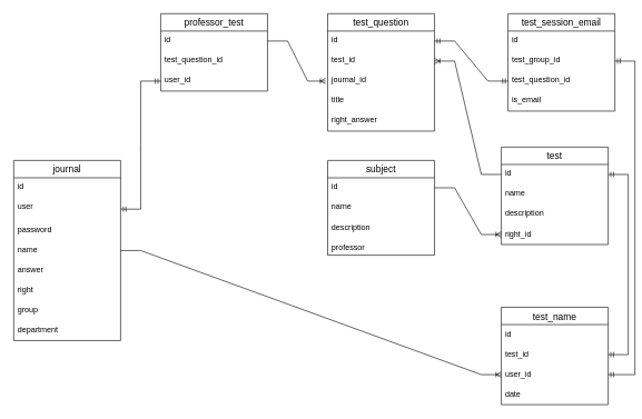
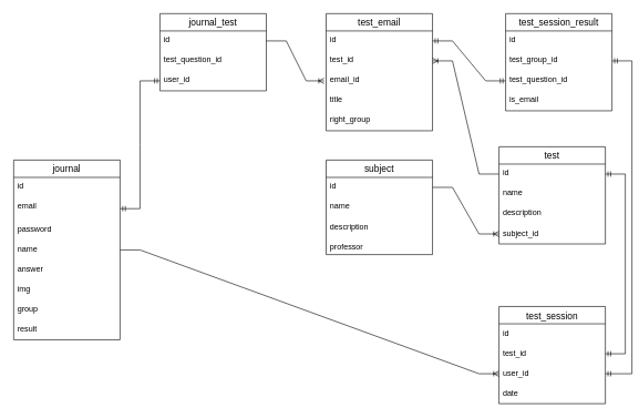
  <mxCell id="0" />
  <mxCell id="1" parent="0" />
  <mxCell id="2" value="journal" style="swimlane;fontStyle=0;childLayout=stackLayout;horizontal=1;startSize=26;horizontalStack=0;resizeParent=1;resizeParentMax=0;resizeLast=0;collapsible=1;marginBottom=0;align=center;fontSize=14;" parent="1" vertex="1"><mxGeometry x="20" y="240" width="160" height="270" as="geometry" /></mxCell>
  <mxCell id="3" value="id&#10;&#10;" style="text;strokeColor=none;fillColor=none;spacingLeft=4;spacingRight=4;overflow=hidden;rotatable=0;points=[[0,0.5],[1,0.5]];portConstraint=eastwest;fontSize=12;" parent="2" vertex="1"><mxGeometry y="26" width="160" height="30" as="geometry" /></mxCell>
- <mxCell id="4" value="user" style="text;strokeColor=none;fillColor=none;spacingLeft=4;spacingRight=4;overflow=hidden;rotatable=0;points=[[0,0.5],[1,0.5]];portConstraint=eastwest;fontSize=12;" parent="2" vertex="1"><mxGeometry y="56" width="160" height="34" as="geometry" /></mxCell>
+ <mxCell id="4" value="email" style="text;strokeColor=none;fillColor=none;spacingLeft=4;spacingRight=4;overflow=hidden;rotatable=0;points=[[0,0.5],[1,0.5]];portConstraint=eastwest;fontSize=12;" parent="2" vertex="1"><mxGeometry y="56" width="160" height="34" as="geometry" /></mxCell>
  <mxCell id="5" value="password" style="text;strokeColor=none;fillColor=none;spacingLeft=4;spacingRight=4;overflow=hidden;rotatable=0;points=[[0,0.5],[1,0.5]];portConstraint=eastwest;fontSize=12;" parent="2" vertex="1"><mxGeometry y="90" width="160" height="30" as="geometry" /></mxCell>
  <mxCell id="6" value="name" style="text;strokeColor=none;fillColor=none;spacingLeft=4;spacingRight=4;overflow=hidden;rotatable=0;points=[[0,0.5],[1,0.5]];portConstraint=eastwest;fontSize=12;" parent="2" vertex="1"><mxGeometry y="120" width="160" height="30" as="geometry" /></mxCell>
  <mxCell id="7" value="answer" style="text;strokeColor=none;fillColor=none;spacingLeft=4;spacingRight=4;overflow=hidden;rotatable=0;points=[[0,0.5],[1,0.5]];portConstraint=eastwest;fontSize=12;" parent="2" vertex="1"><mxGeometry y="150" width="160" height="30" as="geometry" /></mxCell>
- <mxCell id="8" value="right" style="text;strokeColor=none;fillColor=none;spacingLeft=4;spacingRight=4;overflow=hidden;rotatable=0;points=[[0,0.5],[1,0.5]];portConstraint=eastwest;fontSize=12;" parent="2" vertex="1"><mxGeometry y="180" width="160" height="30" as="geometry" /></mxCell>
+ <mxCell id="8" value="img" style="text;strokeColor=none;fillColor=none;spacingLeft=4;spacingRight=4;overflow=hidden;rotatable=0;points=[[0,0.5],[1,0.5]];portConstraint=eastwest;fontSize=12;" parent="2" vertex="1"><mxGeometry y="180" width="160" height="30" as="geometry" /></mxCell>
  <mxCell id="9" value="group" style="text;strokeColor=none;fillColor=none;spacingLeft=4;spacingRight=4;overflow=hidden;rotatable=0;points=[[0,0.5],[1,0.5]];portConstraint=eastwest;fontSize=12;" parent="2" vertex="1"><mxGeometry y="210" width="160" height="30" as="geometry" /></mxCell>
- <mxCell id="10" value="department" style="text;strokeColor=none;fillColor=none;spacingLeft=4;spacingRight=4;overflow=hidden;rotatable=0;points=[[0,0.5],[1,0.5]];portConstraint=eastwest;fontSize=12;" parent="2" vertex="1"><mxGeometry y="240" width="160" height="30" as="geometry" /></mxCell>
+ <mxCell id="10" value="result" style="text;strokeColor=none;fillColor=none;spacingLeft=4;spacingRight=4;overflow=hidden;rotatable=0;points=[[0,0.5],[1,0.5]];portConstraint=eastwest;fontSize=12;" parent="2" vertex="1"><mxGeometry y="240" width="160" height="30" as="geometry" /></mxCell>
  <mxCell id="11" value="" style="edgeStyle=entityRelationEdgeStyle;fontSize=12;html=1;endArrow=ERmandOne;startArrow=ERmandOne;rounded=0;entryX=0;entryY=0.5;entryDx=0;entryDy=0;" parent="1" source="4" target="33" edge="1"><mxGeometry width="100" height="100" relative="1" as="geometry"><mxPoint x="200" y="210" as="sourcePoint" /><mxPoint x="240" y="61" as="targetPoint" /></mxGeometry></mxCell>
  <mxCell id="12" value="subject" style="swimlane;fontStyle=0;childLayout=stackLayout;horizontal=1;startSize=26;horizontalStack=0;resizeParent=1;resizeParentMax=0;resizeLast=0;collapsible=1;marginBottom=0;align=center;fontSize=14;" parent="1" vertex="1"><mxGeometry x="490" y="240" width="160" height="142" as="geometry" /></mxCell>
  <mxCell id="13" value="id" style="text;strokeColor=none;fillColor=none;spacingLeft=4;spacingRight=4;overflow=hidden;rotatable=0;points=[[0,0.5],[1,0.5]];portConstraint=eastwest;fontSize=12;" parent="12" vertex="1"><mxGeometry y="26" width="160" height="30" as="geometry" /></mxCell>
  <mxCell id="14" value="name" style="text;strokeColor=none;fillColor=none;spacingLeft=4;spacingRight=4;overflow=hidden;rotatable=0;points=[[0,0.5],[1,0.5]];portConstraint=eastwest;fontSize=12;" parent="12" vertex="1"><mxGeometry y="56" width="160" height="30" as="geometry" /></mxCell>
  <mxCell id="15" value="description" style="text;strokeColor=none;fillColor=none;spacingLeft=4;spacingRight=4;overflow=hidden;rotatable=0;points=[[0,0.5],[1,0.5]];portConstraint=eastwest;fontSize=12;" parent="12" vertex="1"><mxGeometry y="86" width="160" height="30" as="geometry" /></mxCell>
  <mxCell id="16" value="professor" style="text;strokeColor=none;fillColor=none;spacingLeft=4;spacingRight=4;overflow=hidden;rotatable=0;points=[[0,0.5],[1,0.5]];portConstraint=eastwest;fontSize=12;" parent="12" vertex="1"><mxGeometry y="116" width="160" height="26" as="geometry" /></mxCell>
  <mxCell id="17" value="test" style="swimlane;fontStyle=0;childLayout=stackLayout;horizontal=1;startSize=26;horizontalStack=0;resizeParent=1;resizeParentMax=0;resizeLast=0;collapsible=1;marginBottom=0;align=center;fontSize=14;" parent="1" vertex="1"><mxGeometry x="750" y="220" width="160" height="146" as="geometry" /></mxCell>
  <mxCell id="18" value="id" style="text;strokeColor=none;fillColor=none;spacingLeft=4;spacingRight=4;overflow=hidden;rotatable=0;points=[[0,0.5],[1,0.5]];portConstraint=eastwest;fontSize=12;" parent="17" vertex="1"><mxGeometry y="26" width="160" height="30" as="geometry" /></mxCell>
  <mxCell id="19" value="name" style="text;strokeColor=none;fillColor=none;spacingLeft=4;spacingRight=4;overflow=hidden;rotatable=0;points=[[0,0.5],[1,0.5]];portConstraint=eastwest;fontSize=12;" parent="17" vertex="1"><mxGeometry y="56" width="160" height="30" as="geometry" /></mxCell>
  <mxCell id="20" value="description" style="text;strokeColor=none;fillColor=none;spacingLeft=4;spacingRight=4;overflow=hidden;rotatable=0;points=[[0,0.5],[1,0.5]];portConstraint=eastwest;fontSize=12;" parent="17" vertex="1"><mxGeometry y="86" width="160" height="30" as="geometry" /></mxCell>
- <mxCell id="21" value="right_id" style="text;strokeColor=none;fillColor=none;spacingLeft=4;spacingRight=4;overflow=hidden;rotatable=0;points=[[0,0.5],[1,0.5]];portConstraint=eastwest;fontSize=12;" parent="17" vertex="1"><mxGeometry y="116" width="160" height="30" as="geometry" /></mxCell>
+ <mxCell id="21" value="subject_id" style="text;strokeColor=none;fillColor=none;spacingLeft=4;spacingRight=4;overflow=hidden;rotatable=0;points=[[0,0.5],[1,0.5]];portConstraint=eastwest;fontSize=12;" parent="17" vertex="1"><mxGeometry y="116" width="160" height="30" as="geometry" /></mxCell>
  <mxCell id="22" value="" style="edgeStyle=entityRelationEdgeStyle;fontSize=12;html=1;endArrow=ERoneToMany;rounded=0;" parent="1" source="13" target="21" edge="1"><mxGeometry width="100" height="100" relative="1" as="geometry"><mxPoint x="671" y="318" as="sourcePoint" /><mxPoint x="771" y="218" as="targetPoint" /></mxGeometry></mxCell>
- <mxCell id="23" value="test_question" style="swimlane;fontStyle=0;childLayout=stackLayout;horizontal=1;startSize=26;horizontalStack=0;resizeParent=1;resizeParentMax=0;resizeLast=0;collapsible=1;marginBottom=0;align=center;fontSize=14;" parent="1" vertex="1"><mxGeometry x="490" y="20" width="160" height="176" as="geometry" /></mxCell>
+ <mxCell id="23" value="test_email" style="swimlane;fontStyle=0;childLayout=stackLayout;horizontal=1;startSize=26;horizontalStack=0;resizeParent=1;resizeParentMax=0;resizeLast=0;collapsible=1;marginBottom=0;align=center;fontSize=14;" parent="1" vertex="1"><mxGeometry x="490" y="20" width="160" height="176" as="geometry" /></mxCell>
  <mxCell id="24" value="id" style="text;strokeColor=none;fillColor=none;spacingLeft=4;spacingRight=4;overflow=hidden;rotatable=0;points=[[0,0.5],[1,0.5]];portConstraint=eastwest;fontSize=12;" parent="23" vertex="1"><mxGeometry y="26" width="160" height="30" as="geometry" /></mxCell>
  <mxCell id="25" value="test_id" style="text;strokeColor=none;fillColor=none;spacingLeft=4;spacingRight=4;overflow=hidden;rotatable=0;points=[[0,0.5],[1,0.5]];portConstraint=eastwest;fontSize=12;" parent="23" vertex="1"><mxGeometry y="56" width="160" height="30" as="geometry" /></mxCell>
- <mxCell id="26" value="journal_id" style="text;strokeColor=none;fillColor=none;spacingLeft=4;spacingRight=4;overflow=hidden;rotatable=0;points=[[0,0.5],[1,0.5]];portConstraint=eastwest;fontSize=12;" parent="23" vertex="1"><mxGeometry y="86" width="160" height="30" as="geometry" /></mxCell>
+ <mxCell id="26" value="email_id" style="text;strokeColor=none;fillColor=none;spacingLeft=4;spacingRight=4;overflow=hidden;rotatable=0;points=[[0,0.5],[1,0.5]];portConstraint=eastwest;fontSize=12;" parent="23" vertex="1"><mxGeometry y="86" width="160" height="30" as="geometry" /></mxCell>
  <mxCell id="27" value="title" style="text;strokeColor=none;fillColor=none;spacingLeft=4;spacingRight=4;overflow=hidden;rotatable=0;points=[[0,0.5],[1,0.5]];portConstraint=eastwest;fontSize=12;" parent="23" vertex="1"><mxGeometry y="116" width="160" height="30" as="geometry" /></mxCell>
- <mxCell id="28" value="right_answer" style="text;strokeColor=none;fillColor=none;spacingLeft=4;spacingRight=4;overflow=hidden;rotatable=0;points=[[0,0.5],[1,0.5]];portConstraint=eastwest;fontSize=12;" parent="23" vertex="1"><mxGeometry y="146" width="160" height="30" as="geometry" /></mxCell>
+ <mxCell id="28" value="right_group" style="text;strokeColor=none;fillColor=none;spacingLeft=4;spacingRight=4;overflow=hidden;rotatable=0;points=[[0,0.5],[1,0.5]];portConstraint=eastwest;fontSize=12;" parent="23" vertex="1"><mxGeometry y="146" width="160" height="30" as="geometry" /></mxCell>
  <mxCell id="29" value="" style="edgeStyle=entityRelationEdgeStyle;fontSize=12;html=1;endArrow=ERoneToMany;rounded=0;" parent="1" source="18" target="25" edge="1"><mxGeometry width="100" height="100" relative="1" as="geometry"><mxPoint x="501" y="268" as="sourcePoint" /><mxPoint x="601" y="168" as="targetPoint" /></mxGeometry></mxCell>
- <mxCell id="30" value="professor_test" style="swimlane;fontStyle=0;childLayout=stackLayout;horizontal=1;startSize=26;horizontalStack=0;resizeParent=1;resizeParentMax=0;resizeLast=0;collapsible=1;marginBottom=0;align=center;fontSize=14;" parent="1" vertex="1"><mxGeometry x="240" y="20" width="160" height="116" as="geometry" /></mxCell>
+ <mxCell id="30" value="journal_test" style="swimlane;fontStyle=0;childLayout=stackLayout;horizontal=1;startSize=26;horizontalStack=0;resizeParent=1;resizeParentMax=0;resizeLast=0;collapsible=1;marginBottom=0;align=center;fontSize=14;" parent="1" vertex="1"><mxGeometry x="240" y="20" width="160" height="116" as="geometry" /></mxCell>
  <mxCell id="31" value="id" style="text;strokeColor=none;fillColor=none;spacingLeft=4;spacingRight=4;overflow=hidden;rotatable=0;points=[[0,0.5],[1,0.5]];portConstraint=eastwest;fontSize=12;" parent="30" vertex="1"><mxGeometry y="26" width="160" height="30" as="geometry" /></mxCell>
  <mxCell id="32" value="test_question_id" style="text;strokeColor=none;fillColor=none;spacingLeft=4;spacingRight=4;overflow=hidden;rotatable=0;points=[[0,0.5],[1,0.5]];portConstraint=eastwest;fontSize=12;" parent="30" vertex="1"><mxGeometry y="56" width="160" height="30" as="geometry" /></mxCell>
  <mxCell id="33" value="user_id" style="text;strokeColor=none;fillColor=none;spacingLeft=4;spacingRight=4;overflow=hidden;rotatable=0;points=[[0,0.5],[1,0.5]];portConstraint=eastwest;fontSize=12;" parent="30" vertex="1"><mxGeometry y="86" width="160" height="30" as="geometry" /></mxCell>
- <mxCell id="34" value="test_name" style="swimlane;fontStyle=0;childLayout=stackLayout;horizontal=1;startSize=26;horizontalStack=0;resizeParent=1;resizeParentMax=0;resizeLast=0;collapsible=1;marginBottom=0;align=center;fontSize=14;" parent="1" vertex="1"><mxGeometry x="750" y="460" width="160" height="146" as="geometry" /></mxCell>
+ <mxCell id="34" value="test_session" style="swimlane;fontStyle=0;childLayout=stackLayout;horizontal=1;startSize=26;horizontalStack=0;resizeParent=1;resizeParentMax=0;resizeLast=0;collapsible=1;marginBottom=0;align=center;fontSize=14;" parent="1" vertex="1"><mxGeometry x="750" y="460" width="160" height="146" as="geometry" /></mxCell>
  <mxCell id="35" value="id" style="text;strokeColor=none;fillColor=none;spacingLeft=4;spacingRight=4;overflow=hidden;rotatable=0;points=[[0,0.5],[1,0.5]];portConstraint=eastwest;fontSize=12;" parent="34" vertex="1"><mxGeometry y="26" width="160" height="30" as="geometry" /></mxCell>
  <mxCell id="36" value="test_id" style="text;strokeColor=none;fillColor=none;spacingLeft=4;spacingRight=4;overflow=hidden;rotatable=0;points=[[0,0.5],[1,0.5]];portConstraint=eastwest;fontSize=12;" parent="34" vertex="1"><mxGeometry y="56" width="160" height="30" as="geometry" /></mxCell>
  <mxCell id="37" value="user_id" style="text;strokeColor=none;fillColor=none;spacingLeft=4;spacingRight=4;overflow=hidden;rotatable=0;points=[[0,0.5],[1,0.5]];portConstraint=eastwest;fontSize=12;" parent="34" vertex="1"><mxGeometry y="86" width="160" height="30" as="geometry" /></mxCell>
  <mxCell id="38" value="date" style="text;strokeColor=none;fillColor=none;spacingLeft=4;spacingRight=4;overflow=hidden;rotatable=0;points=[[0,0.5],[1,0.5]];portConstraint=eastwest;fontSize=12;" parent="34" vertex="1"><mxGeometry y="116" width="160" height="30" as="geometry" /></mxCell>
- <mxCell id="39" value="test_session_email" style="swimlane;fontStyle=0;childLayout=stackLayout;horizontal=1;startSize=26;horizontalStack=0;resizeParent=1;resizeParentMax=0;resizeLast=0;collapsible=1;marginBottom=0;align=center;fontSize=14;" parent="1" vertex="1"><mxGeometry x="760" y="20" width="160" height="146" as="geometry" /></mxCell>
+ <mxCell id="39" value="test_session_result" style="swimlane;fontStyle=0;childLayout=stackLayout;horizontal=1;startSize=26;horizontalStack=0;resizeParent=1;resizeParentMax=0;resizeLast=0;collapsible=1;marginBottom=0;align=center;fontSize=14;" parent="1" vertex="1"><mxGeometry x="760" y="20" width="160" height="146" as="geometry" /></mxCell>
  <mxCell id="40" value="id" style="text;strokeColor=none;fillColor=none;spacingLeft=4;spacingRight=4;overflow=hidden;rotatable=0;points=[[0,0.5],[1,0.5]];portConstraint=eastwest;fontSize=12;" parent="39" vertex="1"><mxGeometry y="26" width="160" height="30" as="geometry" /></mxCell>
  <mxCell id="41" value="test_group_id" style="text;strokeColor=none;fillColor=none;spacingLeft=4;spacingRight=4;overflow=hidden;rotatable=0;points=[[0,0.5],[1,0.5]];portConstraint=eastwest;fontSize=12;" parent="39" vertex="1"><mxGeometry y="56" width="160" height="30" as="geometry" /></mxCell>
  <mxCell id="42" value="test_question_id" style="text;strokeColor=none;fillColor=none;spacingLeft=4;spacingRight=4;overflow=hidden;rotatable=0;points=[[0,0.5],[1,0.5]];portConstraint=eastwest;fontSize=12;" parent="39" vertex="1"><mxGeometry y="86" width="160" height="30" as="geometry" /></mxCell>
  <mxCell id="43" value="is_email" style="text;strokeColor=none;fillColor=none;spacingLeft=4;spacingRight=4;overflow=hidden;rotatable=0;points=[[0,0.5],[1,0.5]];portConstraint=eastwest;fontSize=12;" parent="39" vertex="1"><mxGeometry y="116" width="160" height="30" as="geometry" /></mxCell>
  <mxCell id="44" value="" style="edgeStyle=entityRelationEdgeStyle;fontSize=12;html=1;endArrow=ERmandOne;startArrow=ERmandOne;rounded=0;exitX=1;exitY=0.5;exitDx=0;exitDy=0;" parent="1" source="18" target="36" edge="1"><mxGeometry width="100" height="100" relative="1" as="geometry"><mxPoint x="420" y="610" as="sourcePoint" /><mxPoint x="840" y="500" as="targetPoint" /></mxGeometry></mxCell>
  <mxCell id="45" value="" style="edgeStyle=entityRelationEdgeStyle;fontSize=12;html=1;endArrow=ERmandOne;startArrow=ERmandOne;rounded=0;" parent="1" source="24" target="42" edge="1"><mxGeometry width="100" height="100" relative="1" as="geometry"><mxPoint x="1050" y="470" as="sourcePoint" /><mxPoint x="1150" y="370" as="targetPoint" /></mxGeometry></mxCell>
  <mxCell id="46" value="" style="edgeStyle=entityRelationEdgeStyle;fontSize=15;html=1;endArrow=ERmandOne;startArrow=ERmandOne;rounded=0;endSize=6;jumpSize=30;strokeWidth=1;" parent="1" source="41" target="37" edge="1"><mxGeometry width="100" height="100" relative="1" as="geometry"><mxPoint x="1050" y="330" as="sourcePoint" /><mxPoint x="800" y="420" as="targetPoint" /></mxGeometry></mxCell>
  <mxCell id="47" value="" style="edgeStyle=entityRelationEdgeStyle;fontSize=12;html=1;endArrow=ERoneToMany;rounded=0;endSize=6;targetPerimeterSpacing=3;strokeWidth=1;jumpStyle=gap;jumpSize=31;" parent="1" source="31" target="26" edge="1"><mxGeometry width="100" height="100" relative="1" as="geometry"><mxPoint x="420" y="350" as="sourcePoint" /><mxPoint x="520" y="250" as="targetPoint" /></mxGeometry></mxCell>
  <mxCell id="48" value="" style="edgeStyle=entityRelationEdgeStyle;fontSize=12;html=1;endArrow=ERoneToMany;rounded=0;exitX=1;exitY=0.5;exitDx=0;exitDy=0;entryX=0;entryY=0.5;entryDx=0;entryDy=0;" edge="1" parent="1" source="6" target="37"><mxGeometry width="100" height="100" relative="1" as="geometry"><mxPoint x="440" y="330" as="sourcePoint" /><mxPoint x="540" y="230" as="targetPoint" /></mxGeometry></mxCell>
